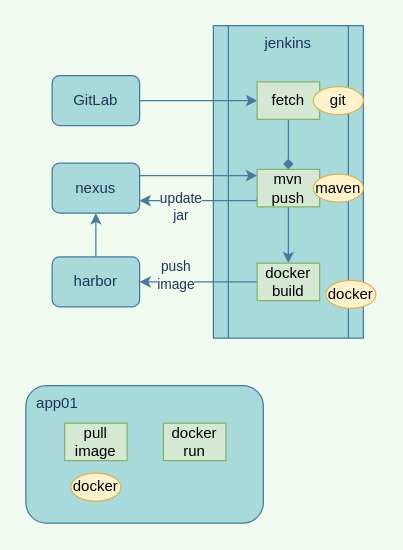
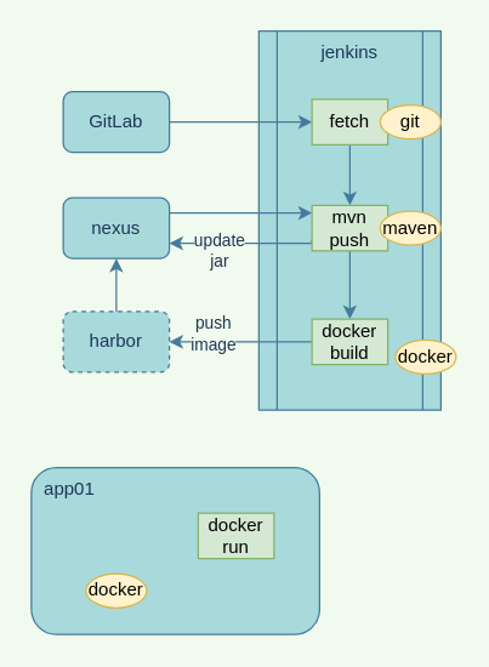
  <mxCell id="0" />
  <mxCell id="1" parent="0" />
  <mxCell id="2" value="&amp;nbsp; app01" style="rounded=1;whiteSpace=wrap;html=1;fillColor=#A8DADC;strokeColor=#457B9D;fontColor=#1D3557;align=left;verticalAlign=top;" vertex="1" parent="1"><mxGeometry x="20" y="308" width="190" height="110" as="geometry" /></mxCell>
  <mxCell id="3" value="jenkins" style="shape=process;whiteSpace=wrap;html=1;backgroundOutline=1;verticalAlign=top;fillColor=#A8DADC;strokeColor=#457B9D;fontColor=#1D3557;" vertex="1" parent="1"><mxGeometry x="170" y="20" width="120" height="250" as="geometry" /></mxCell>
  <mxCell id="4" style="edgeStyle=orthogonalEdgeStyle;rounded=0;orthogonalLoop=1;jettySize=auto;html=1;exitX=1;exitY=0.5;exitDx=0;exitDy=0;entryX=0;entryY=0.5;entryDx=0;entryDy=0;labelBackgroundColor=#F1FAEE;strokeColor=#457B9D;fontColor=#1D3557;" edge="1" parent="1" source="5" target="7"><mxGeometry relative="1" as="geometry" /></mxCell>
  <mxCell id="5" value="GitLab" style="rounded=1;whiteSpace=wrap;html=1;fillColor=#A8DADC;strokeColor=#457B9D;fontColor=#1D3557;" vertex="1" parent="1"><mxGeometry x="41" y="60" width="70" height="40" as="geometry" /></mxCell>
- <mxCell id="6" style="edgeStyle=orthogonalEdgeStyle;rounded=0;orthogonalLoop=1;jettySize=auto;html=1;exitX=0.5;exitY=1;exitDx=0;exitDy=0;entryX=0.5;entryY=0;entryDx=0;entryDy=0;labelBackgroundColor=#F1FAEE;strokeColor=#457B9D;fontColor=#1D3557;endArrow=diamond;" edge="1" parent="1" source="7" target="10"><mxGeometry relative="1" as="geometry" /></mxCell>
+ <mxCell id="6" style="edgeStyle=orthogonalEdgeStyle;rounded=0;orthogonalLoop=1;jettySize=auto;html=1;exitX=0.5;exitY=1;exitDx=0;exitDy=0;entryX=0.5;entryY=0;entryDx=0;entryDy=0;labelBackgroundColor=#F1FAEE;strokeColor=#457B9D;fontColor=#1D3557;" edge="1" parent="1" source="7" target="10"><mxGeometry relative="1" as="geometry" /></mxCell>
  <mxCell id="7" value="fetch" style="rounded=0;whiteSpace=wrap;html=1;fillColor=#d5e8d4;strokeColor=#82b366;" vertex="1" parent="1"><mxGeometry x="205" y="65" width="50" height="30" as="geometry" /></mxCell>
  <mxCell id="8" style="edgeStyle=orthogonalEdgeStyle;rounded=0;orthogonalLoop=1;jettySize=auto;html=1;exitX=0.5;exitY=1;exitDx=0;exitDy=0;entryX=0.5;entryY=0;entryDx=0;entryDy=0;labelBackgroundColor=#F1FAEE;strokeColor=#457B9D;fontColor=#1D3557;" edge="1" parent="1" source="10" target="14"><mxGeometry relative="1" as="geometry" /></mxCell>
  <mxCell id="9" value="update&lt;br&gt;jar" style="edgeStyle=orthogonalEdgeStyle;rounded=0;orthogonalLoop=1;jettySize=auto;html=1;exitX=0;exitY=0.75;exitDx=0;exitDy=0;entryX=1;entryY=0.75;entryDx=0;entryDy=0;labelBackgroundColor=#F1FAEE;strokeColor=#457B9D;fontColor=#1D3557;" edge="1" parent="1" source="10" target="11"><mxGeometry x="0.321" y="5" relative="1" as="geometry"><Array as="points"><mxPoint x="205" y="160" /></Array><mxPoint as="offset" /></mxGeometry></mxCell>
  <mxCell id="10" value="mvn&lt;br&gt;push" style="rounded=0;whiteSpace=wrap;html=1;fillColor=#d5e8d4;strokeColor=#82b366;" vertex="1" parent="1"><mxGeometry x="205" y="135" width="50" height="30" as="geometry" /></mxCell>
  <mxCell id="11" value="nexus" style="rounded=1;whiteSpace=wrap;html=1;fillColor=#A8DADC;strokeColor=#457B9D;fontColor=#1D3557;" vertex="1" parent="1"><mxGeometry x="41" y="130" width="70" height="40" as="geometry" /></mxCell>
  <mxCell id="12" style="edgeStyle=orthogonalEdgeStyle;rounded=0;orthogonalLoop=1;jettySize=auto;html=1;labelBackgroundColor=#F1FAEE;strokeColor=#457B9D;fontColor=#1D3557;exitX=1;exitY=0.25;exitDx=0;exitDy=0;" edge="1" parent="1" source="11"><mxGeometry relative="1" as="geometry"><mxPoint x="120" y="140" as="sourcePoint" /><mxPoint x="205" y="140" as="targetPoint" /></mxGeometry></mxCell>
  <mxCell id="13" value="push&lt;br&gt;image" style="edgeStyle=orthogonalEdgeStyle;rounded=0;orthogonalLoop=1;jettySize=auto;html=1;exitX=0;exitY=0.5;exitDx=0;exitDy=0;entryX=1;entryY=0.5;entryDx=0;entryDy=0;labelBackgroundColor=#F1FAEE;strokeColor=#457B9D;fontColor=#1D3557;" edge="1" parent="1" source="14" target="16"><mxGeometry x="0.383" y="-5" relative="1" as="geometry"><mxPoint as="offset" /></mxGeometry></mxCell>
  <mxCell id="14" value="docker&lt;br&gt;build" style="rounded=0;whiteSpace=wrap;html=1;fillColor=#d5e8d4;strokeColor=#82b366;" vertex="1" parent="1"><mxGeometry x="205" y="210" width="50" height="30" as="geometry" /></mxCell>
  <mxCell id="15" style="edgeStyle=orthogonalEdgeStyle;curved=0;rounded=1;orthogonalLoop=1;jettySize=auto;html=1;fontColor=#1D3557;strokeColor=#457B9D;fillColor=#A8DADC;" edge="1" parent="1" source="16" target="11"><mxGeometry relative="1" as="geometry" /></mxCell>
- <mxCell id="16" value="harbor" style="rounded=1;whiteSpace=wrap;html=1;fillColor=#A8DADC;strokeColor=#457B9D;fontColor=#1D3557;" vertex="1" parent="1"><mxGeometry x="41" y="205" width="70" height="40" as="geometry" /></mxCell>
+ <mxCell id="16" value="harbor" style="rounded=1;whiteSpace=wrap;html=1;fillColor=#A8DADC;strokeColor=#457B9D;fontColor=#1D3557;dashed=1;" vertex="1" parent="1"><mxGeometry x="41" y="205" width="70" height="40" as="geometry" /></mxCell>
  <mxCell id="17" value="docker" style="ellipse;whiteSpace=wrap;html=1;rounded=0;strokeColor=#d6b656;fillColor=#fff2cc;align=center;verticalAlign=middle;" vertex="1" parent="1"><mxGeometry x="56" y="378" width="40" height="22.5" as="geometry" /></mxCell>
  <mxCell id="18" value="maven" style="ellipse;whiteSpace=wrap;html=1;rounded=0;strokeColor=#d6b656;fillColor=#fff2cc;align=center;verticalAlign=middle;" vertex="1" parent="1"><mxGeometry x="250" y="138.75" width="40" height="22.5" as="geometry" /></mxCell>
  <mxCell id="19" value="git" style="ellipse;whiteSpace=wrap;html=1;rounded=0;strokeColor=#d6b656;fillColor=#fff2cc;align=center;verticalAlign=middle;" vertex="1" parent="1"><mxGeometry x="250" y="68.75" width="40" height="22.5" as="geometry" /></mxCell>
  <mxCell id="20" value="docker" style="ellipse;whiteSpace=wrap;html=1;rounded=0;strokeColor=#d6b656;fillColor=#fff2cc;align=center;verticalAlign=middle;" vertex="1" parent="1"><mxGeometry x="260" y="223.75" width="40" height="22.5" as="geometry" /></mxCell>
- <mxCell id="21" value="pull&lt;br&gt;image" style="rounded=0;whiteSpace=wrap;html=1;fillColor=#d5e8d4;strokeColor=#82b366;" vertex="1" parent="1"><mxGeometry x="51" y="338" width="50" height="30" as="geometry" /></mxCell>
  <mxCell id="22" value="docker&lt;br&gt;run" style="rounded=0;whiteSpace=wrap;html=1;fillColor=#d5e8d4;strokeColor=#82b366;" vertex="1" parent="1"><mxGeometry x="130" y="338" width="50" height="30" as="geometry" /></mxCell>
